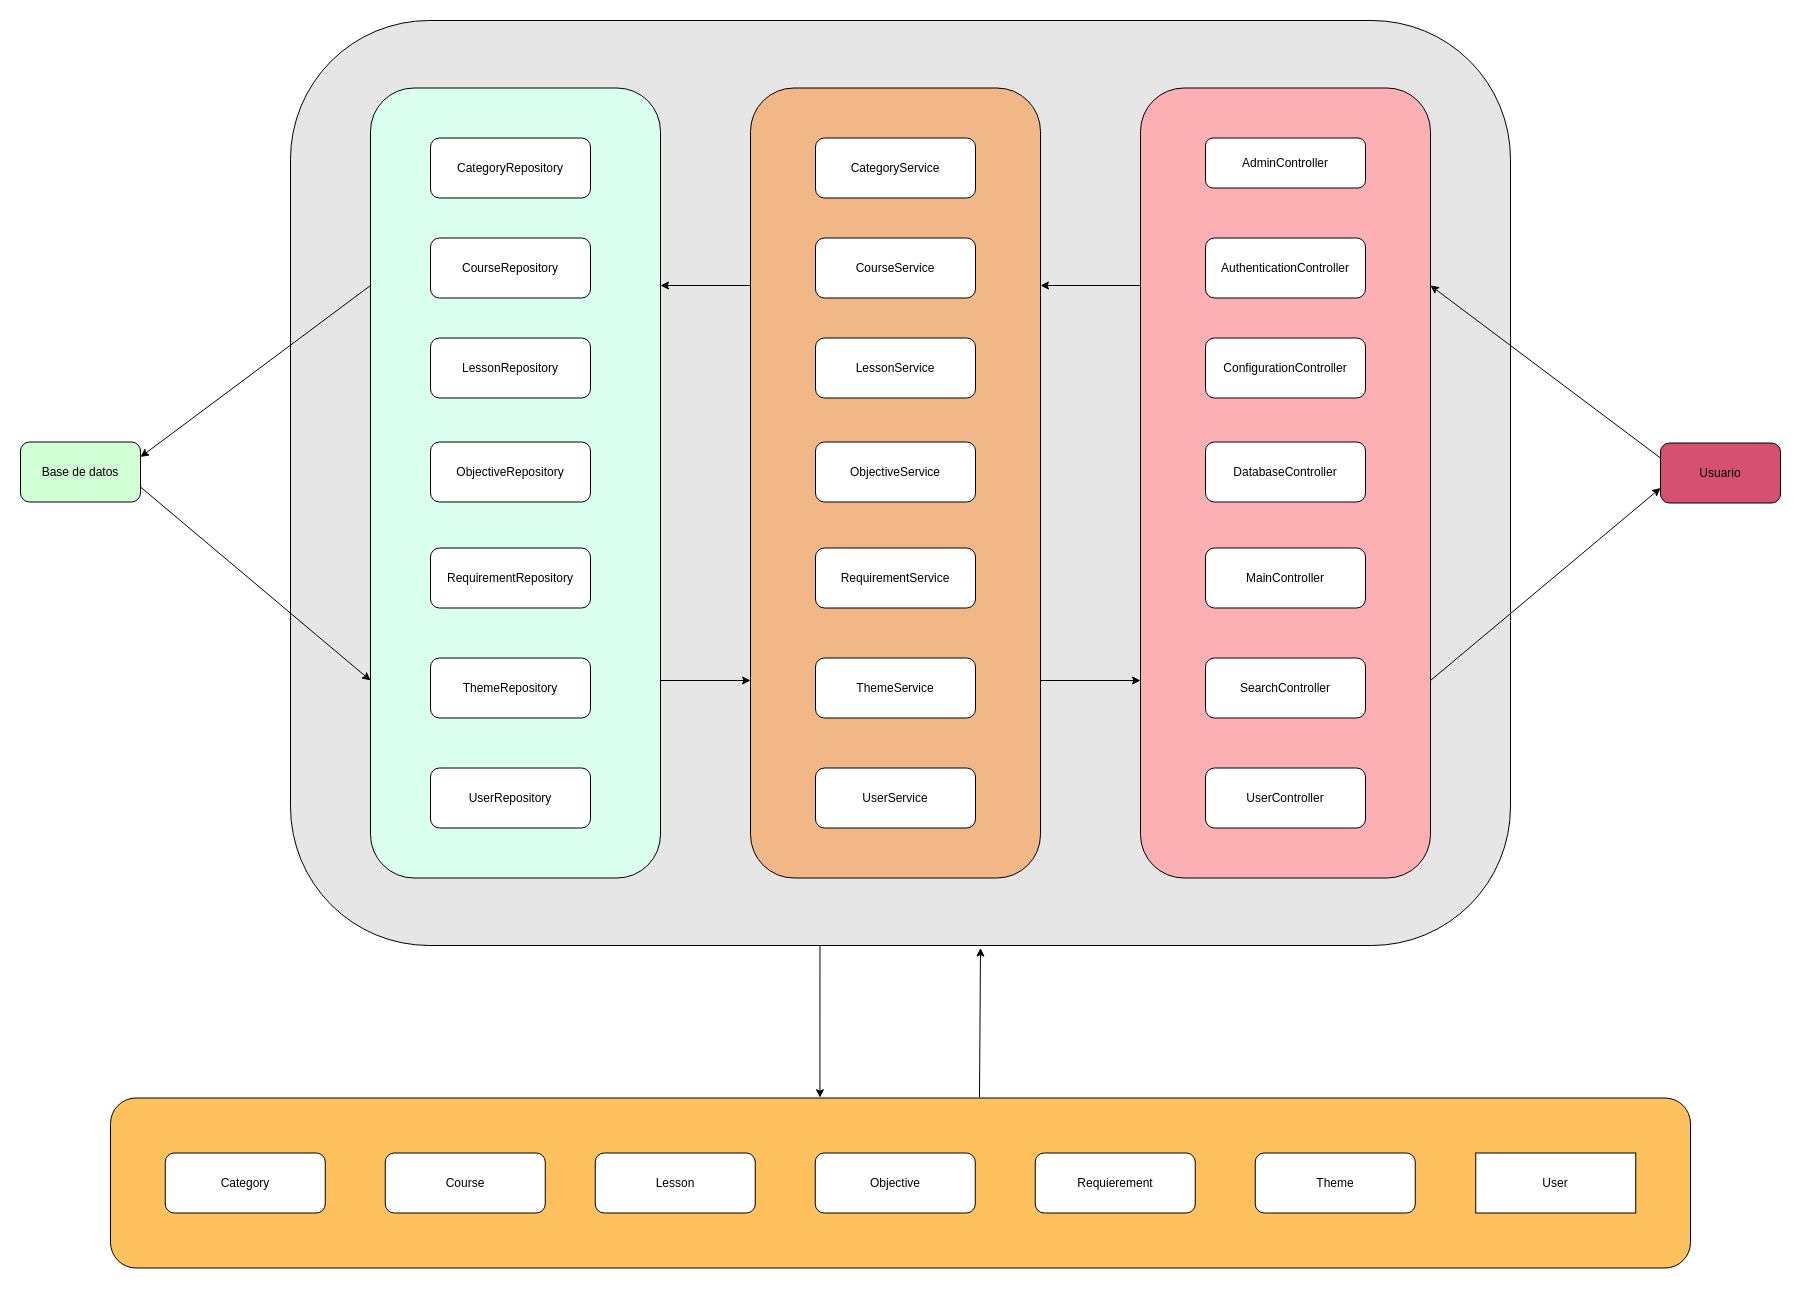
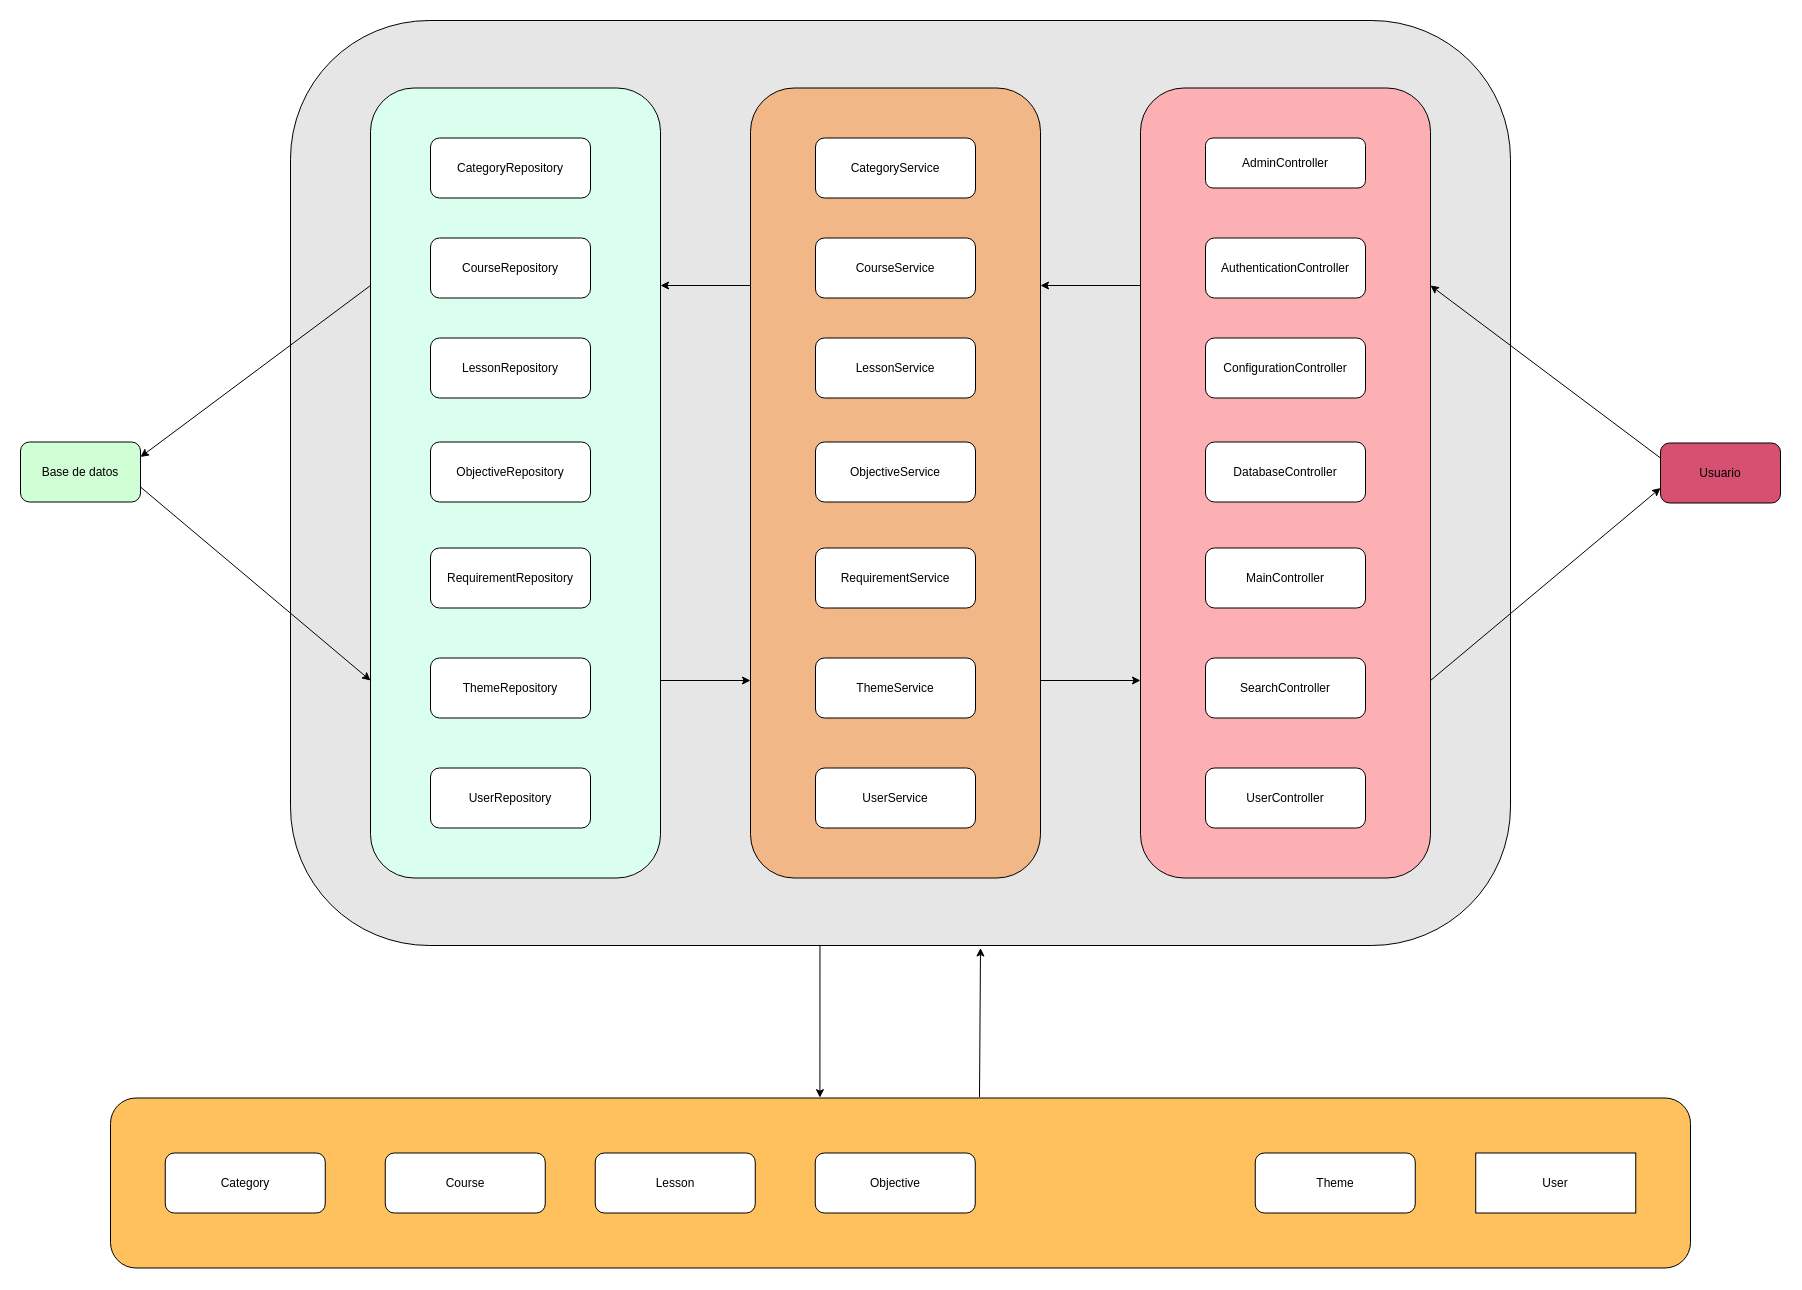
  <mxCell id="0" />
  <mxCell id="1" parent="0" />
  <mxCell id="2" value="" style="rounded=1;whiteSpace=wrap;html=1;fillColor=#E6E6E6;" vertex="1" parent="1"><mxGeometry x="290" y="20" width="1220" height="925" as="geometry" /></mxCell>
  <mxCell id="3" value="" style="rounded=1;whiteSpace=wrap;html=1;fillColor=#FCB0B3;" vertex="1" parent="1"><mxGeometry x="1140" y="87.5" width="290" height="790" as="geometry" /></mxCell>
  <mxCell id="4" value="" style="rounded=1;whiteSpace=wrap;html=1;fillColor=#F2B787;" vertex="1" parent="1"><mxGeometry x="750" y="87.5" width="290" height="790" as="geometry" /></mxCell>
  <mxCell id="5" value="" style="rounded=1;whiteSpace=wrap;html=1;fillColor=#DAFFEF;" vertex="1" parent="1"><mxGeometry x="370" y="87.5" width="290" height="790" as="geometry" /></mxCell>
  <mxCell id="6" value="" style="rounded=1;whiteSpace=wrap;html=1;fillColor=#FFC15E;" vertex="1" parent="1"><mxGeometry x="110" y="1097.5" width="1580" height="170" as="geometry" /></mxCell>
  <mxCell id="7" value="Usuario" style="rounded=1;whiteSpace=wrap;html=1;fillColor=#D65171;" vertex="1" parent="1"><mxGeometry x="1660" y="442.5" width="120" height="60" as="geometry" /></mxCell>
  <mxCell id="8" value="Base de datos" style="rounded=1;whiteSpace=wrap;html=1;fillColor=#D0FFD6;" vertex="1" parent="1"><mxGeometry x="20" y="441.5" width="120" height="60" as="geometry" /></mxCell>
  <mxCell id="9" value="" style="endArrow=classic;html=1;rounded=0;exitX=0.55;exitY=-0.005;exitDx=0;exitDy=0;exitPerimeter=0;" edge="1" parent="1" source="6"><mxGeometry width="50" height="50" relative="1" as="geometry"><mxPoint x="860" y="287.5" as="sourcePoint" /><mxPoint x="980" y="947.5" as="targetPoint" /><Array as="points" /></mxGeometry></mxCell>
  <mxCell id="10" value="" style="endArrow=classic;html=1;rounded=0;exitX=0.434;exitY=1;exitDx=0;exitDy=0;exitPerimeter=0;entryX=0.449;entryY=-0.002;entryDx=0;entryDy=0;entryPerimeter=0;" edge="1" parent="1" source="2" target="6"><mxGeometry width="50" height="50" relative="1" as="geometry"><mxPoint x="820" y="947.5" as="sourcePoint" /><mxPoint x="815" y="1107.5" as="targetPoint" /><Array as="points" /></mxGeometry></mxCell>
  <mxCell id="11" value="" style="endArrow=classic;html=1;rounded=0;exitX=0;exitY=0.25;exitDx=0;exitDy=0;entryX=1;entryY=0.25;entryDx=0;entryDy=0;" edge="1" parent="1" source="7" target="3"><mxGeometry width="50" height="50" relative="1" as="geometry"><mxPoint x="810" y="337.5" as="sourcePoint" /><mxPoint x="860" y="287.5" as="targetPoint" /></mxGeometry></mxCell>
  <mxCell id="12" value="" style="endArrow=classic;html=1;rounded=0;entryX=0;entryY=0.75;entryDx=0;entryDy=0;exitX=1;exitY=0.75;exitDx=0;exitDy=0;" edge="1" parent="1" source="3" target="7"><mxGeometry width="50" height="50" relative="1" as="geometry"><mxPoint x="1100" y="142.5" as="sourcePoint" /><mxPoint x="860" y="287.5" as="targetPoint" /></mxGeometry></mxCell>
  <mxCell id="13" value="" style="endArrow=classic;html=1;rounded=0;entryX=1;entryY=0.25;entryDx=0;entryDy=0;exitX=0;exitY=0.25;exitDx=0;exitDy=0;" edge="1" parent="1" source="5" target="8"><mxGeometry width="50" height="50" relative="1" as="geometry"><mxPoint x="490" y="112.5" as="sourcePoint" /><mxPoint x="390" y="187.5" as="targetPoint" /></mxGeometry></mxCell>
  <mxCell id="14" value="" style="endArrow=classic;html=1;rounded=0;exitX=1;exitY=0.75;exitDx=0;exitDy=0;entryX=0;entryY=0.75;entryDx=0;entryDy=0;" edge="1" parent="1" source="8" target="5"><mxGeometry width="50" height="50" relative="1" as="geometry"><mxPoint x="383" y="137.5" as="sourcePoint" /><mxPoint x="490" y="142.5" as="targetPoint" /></mxGeometry></mxCell>
  <mxCell id="15" value="" style="endArrow=classic;html=1;rounded=0;exitX=0;exitY=0.25;exitDx=0;exitDy=0;entryX=1;entryY=0.25;entryDx=0;entryDy=0;" edge="1" parent="1" source="3" target="4"><mxGeometry width="50" height="50" relative="1" as="geometry"><mxPoint x="870" y="327.5" as="sourcePoint" /><mxPoint x="920" y="277.5" as="targetPoint" /></mxGeometry></mxCell>
  <mxCell id="16" value="" style="endArrow=classic;html=1;rounded=0;exitX=1;exitY=0.75;exitDx=0;exitDy=0;entryX=0;entryY=0.75;entryDx=0;entryDy=0;" edge="1" parent="1" source="4" target="3"><mxGeometry width="50" height="50" relative="1" as="geometry"><mxPoint x="870" y="327.5" as="sourcePoint" /><mxPoint x="920" y="277.5" as="targetPoint" /></mxGeometry></mxCell>
  <mxCell id="17" value="" style="endArrow=classic;html=1;rounded=0;exitX=0;exitY=0.25;exitDx=0;exitDy=0;entryX=1;entryY=0.25;entryDx=0;entryDy=0;" edge="1" parent="1" source="4" target="5"><mxGeometry width="50" height="50" relative="1" as="geometry"><mxPoint x="870" y="327.5" as="sourcePoint" /><mxPoint x="920" y="277.5" as="targetPoint" /></mxGeometry></mxCell>
  <mxCell id="18" value="" style="endArrow=classic;html=1;rounded=0;exitX=1;exitY=0.75;exitDx=0;exitDy=0;entryX=0;entryY=0.75;entryDx=0;entryDy=0;" edge="1" parent="1" source="5" target="4"><mxGeometry width="50" height="50" relative="1" as="geometry"><mxPoint x="870" y="327.5" as="sourcePoint" /><mxPoint x="920" y="277.5" as="targetPoint" /></mxGeometry></mxCell>
  <mxCell id="19" value="CategoryService" style="rounded=1;whiteSpace=wrap;html=1;" vertex="1" parent="1"><mxGeometry x="815" y="137.5" width="160" height="60" as="geometry" /></mxCell>
  <mxCell id="20" value="CourseService" style="rounded=1;whiteSpace=wrap;html=1;" vertex="1" parent="1"><mxGeometry x="815" y="237.5" width="160" height="60" as="geometry" /></mxCell>
  <mxCell id="21" value="LessonService" style="rounded=1;whiteSpace=wrap;html=1;" vertex="1" parent="1"><mxGeometry x="815" y="337.5" width="160" height="60" as="geometry" /></mxCell>
  <mxCell id="22" value="ObjectiveService" style="rounded=1;whiteSpace=wrap;html=1;" vertex="1" parent="1"><mxGeometry x="815" y="441.5" width="160" height="60" as="geometry" /></mxCell>
  <mxCell id="23" value="RequirementService" style="rounded=1;whiteSpace=wrap;html=1;" vertex="1" parent="1"><mxGeometry x="815" y="547.5" width="160" height="60" as="geometry" /></mxCell>
  <mxCell id="24" value="ThemeService" style="rounded=1;whiteSpace=wrap;html=1;" vertex="1" parent="1"><mxGeometry x="815" y="657.5" width="160" height="60" as="geometry" /></mxCell>
  <mxCell id="25" value="UserService" style="rounded=1;whiteSpace=wrap;html=1;" vertex="1" parent="1"><mxGeometry x="815" y="767.5" width="160" height="60" as="geometry" /></mxCell>
  <mxCell id="26" value="AdminController" style="rounded=1;whiteSpace=wrap;html=1;" vertex="1" parent="1"><mxGeometry x="1205" y="137.5" width="160" height="50" as="geometry" /></mxCell>
  <mxCell id="27" value="AuthenticationController" style="rounded=1;whiteSpace=wrap;html=1;" vertex="1" parent="1"><mxGeometry x="1205" y="237.5" width="160" height="60" as="geometry" /></mxCell>
  <mxCell id="28" value="ConfigurationController" style="rounded=1;whiteSpace=wrap;html=1;" vertex="1" parent="1"><mxGeometry x="1205" y="337.5" width="160" height="60" as="geometry" /></mxCell>
  <mxCell id="29" value="DatabaseController" style="rounded=1;whiteSpace=wrap;html=1;" vertex="1" parent="1"><mxGeometry x="1205" y="441.5" width="160" height="60" as="geometry" /></mxCell>
  <mxCell id="30" value="MainController" style="rounded=1;whiteSpace=wrap;html=1;" vertex="1" parent="1"><mxGeometry x="1205" y="547.5" width="160" height="60" as="geometry" /></mxCell>
  <mxCell id="31" value="SearchController" style="rounded=1;whiteSpace=wrap;html=1;" vertex="1" parent="1"><mxGeometry x="1205" y="657.5" width="160" height="60" as="geometry" /></mxCell>
  <mxCell id="32" value="UserController" style="rounded=1;whiteSpace=wrap;html=1;" vertex="1" parent="1"><mxGeometry x="1205" y="767.5" width="160" height="60" as="geometry" /></mxCell>
  <mxCell id="33" value="CategoryRepository" style="rounded=1;whiteSpace=wrap;html=1;" vertex="1" parent="1"><mxGeometry x="430" y="137.5" width="160" height="60" as="geometry" /></mxCell>
  <mxCell id="34" value="CourseRepository" style="rounded=1;whiteSpace=wrap;html=1;" vertex="1" parent="1"><mxGeometry x="430" y="237.5" width="160" height="60" as="geometry" /></mxCell>
  <mxCell id="35" value="LessonRepository" style="rounded=1;whiteSpace=wrap;html=1;" vertex="1" parent="1"><mxGeometry x="430" y="337.5" width="160" height="60" as="geometry" /></mxCell>
  <mxCell id="36" value="ObjectiveRepository" style="rounded=1;whiteSpace=wrap;html=1;" vertex="1" parent="1"><mxGeometry x="430" y="441.5" width="160" height="60" as="geometry" /></mxCell>
  <mxCell id="37" value="RequirementRepository" style="rounded=1;whiteSpace=wrap;html=1;" vertex="1" parent="1"><mxGeometry x="430" y="547.5" width="160" height="60" as="geometry" /></mxCell>
  <mxCell id="38" value="ThemeRepository" style="rounded=1;whiteSpace=wrap;html=1;" vertex="1" parent="1"><mxGeometry x="430" y="657.5" width="160" height="60" as="geometry" /></mxCell>
  <mxCell id="39" value="UserRepository" style="rounded=1;whiteSpace=wrap;html=1;" vertex="1" parent="1"><mxGeometry x="430" y="767.5" width="160" height="60" as="geometry" /></mxCell>
  <mxCell id="40" value="Category" style="rounded=1;whiteSpace=wrap;html=1;" vertex="1" parent="1"><mxGeometry x="164.75" y="1152.5" width="160" height="60" as="geometry" /></mxCell>
  <mxCell id="41" value="Course" style="rounded=1;whiteSpace=wrap;html=1;" vertex="1" parent="1"><mxGeometry x="384.75" y="1152.5" width="160" height="60" as="geometry" /></mxCell>
  <mxCell id="42" value="Lesson" style="rounded=1;whiteSpace=wrap;html=1;" vertex="1" parent="1"><mxGeometry x="594.75" y="1152.5" width="160" height="60" as="geometry" /></mxCell>
  <mxCell id="43" value="Objective" style="rounded=1;whiteSpace=wrap;html=1;" vertex="1" parent="1"><mxGeometry x="814.75" y="1152.5" width="160" height="60" as="geometry" /></mxCell>
- <mxCell id="44" value="Requierement" style="rounded=1;whiteSpace=wrap;html=1;" vertex="1" parent="1"><mxGeometry x="1034.75" y="1152.5" width="160" height="60" as="geometry" /></mxCell>
  <mxCell id="45" value="Theme" style="rounded=1;whiteSpace=wrap;html=1;" vertex="1" parent="1"><mxGeometry x="1254.75" y="1152.5" width="160" height="60" as="geometry" /></mxCell>
  <mxCell id="46" value="User" style="whiteSpace=wrap;html=1;rounded=0;" vertex="1" parent="1"><mxGeometry x="1475.25" y="1152.5" width="160" height="60" as="geometry" /></mxCell>
